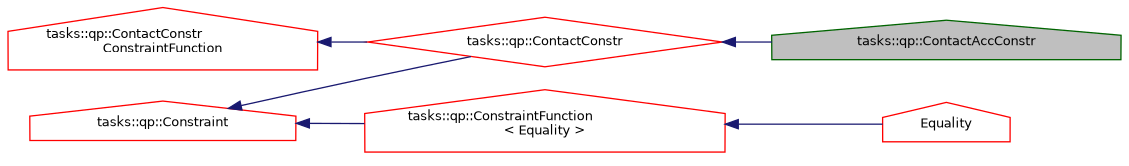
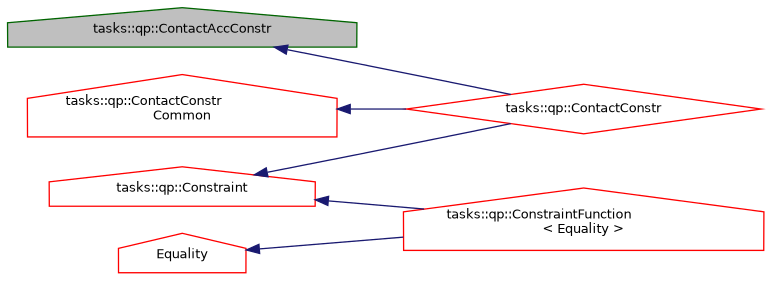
  digraph {
    rankdir=LR
    node [color=red fillcolor=white fontname=Helvetica fontsize=10 shape=house style=filled]
    edge [color=midnightblue dir=back fontname=Helvetica fontsize=10 labelfontname=Helvetica labelfontsize=10 style=solid]
    n1 [color=darkgreen fillcolor=grey75 fontcolor=black height=0.2 label="tasks::qp::ContactAccConstr" width=0.4]
    n2 [height=0.2 label="tasks::qp::ContactConstr" shape=diamond width=0.4]
    n3 [height=0.2 label="tasks::qp::ConstraintFunction\l\< Equality \>" width=0.4]
    n4 [height=0.2 label="tasks::qp::Constraint" width=0.4]
    n5 [height=0.2 label=Equality width=0.4]
-   n6 [height=0.2 label="tasks::qp::ContactConstr\lConstraintFunction" width=0.4]
-   n2 -> n1
+   n6 [height=0.2 label="tasks::qp::ContactConstr\lCommon" width=0.4]
+   n1 -> n2
    n4 -> n2
    n4 -> n3
-   n3 -> n5
+   n5 -> n3
    n6 -> n2
  }
